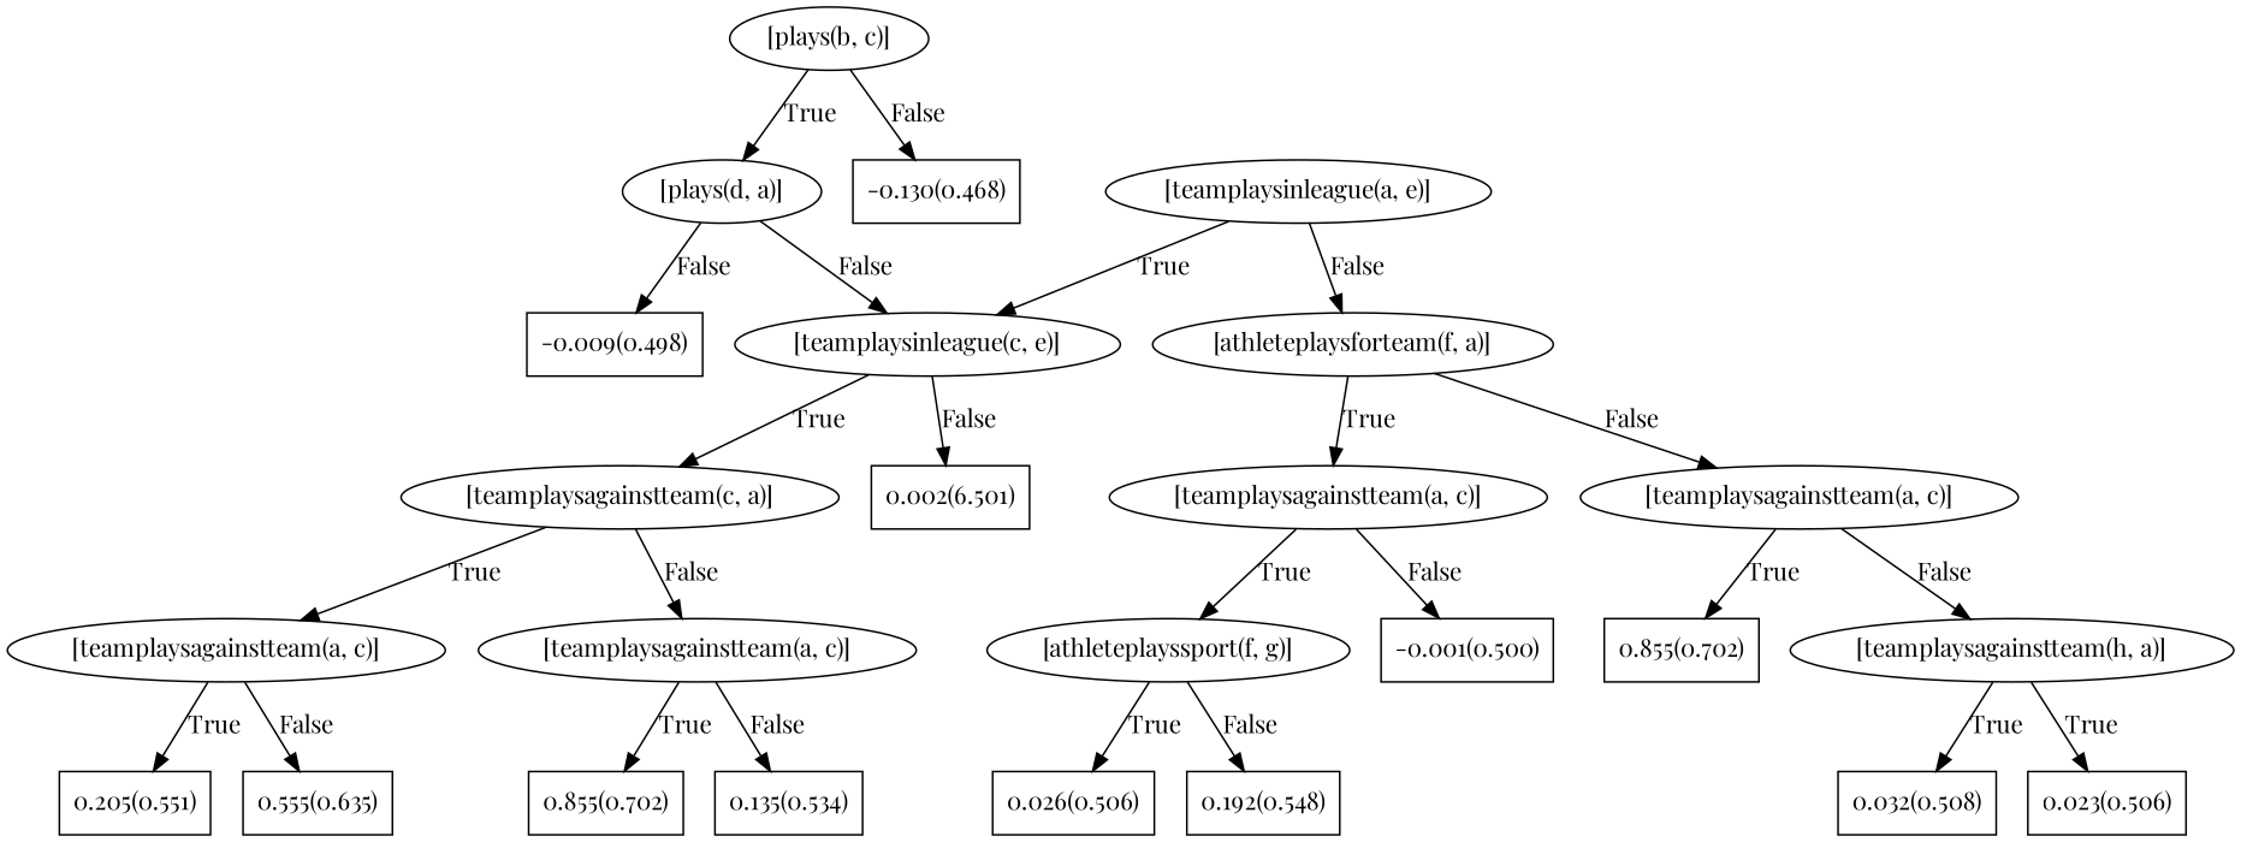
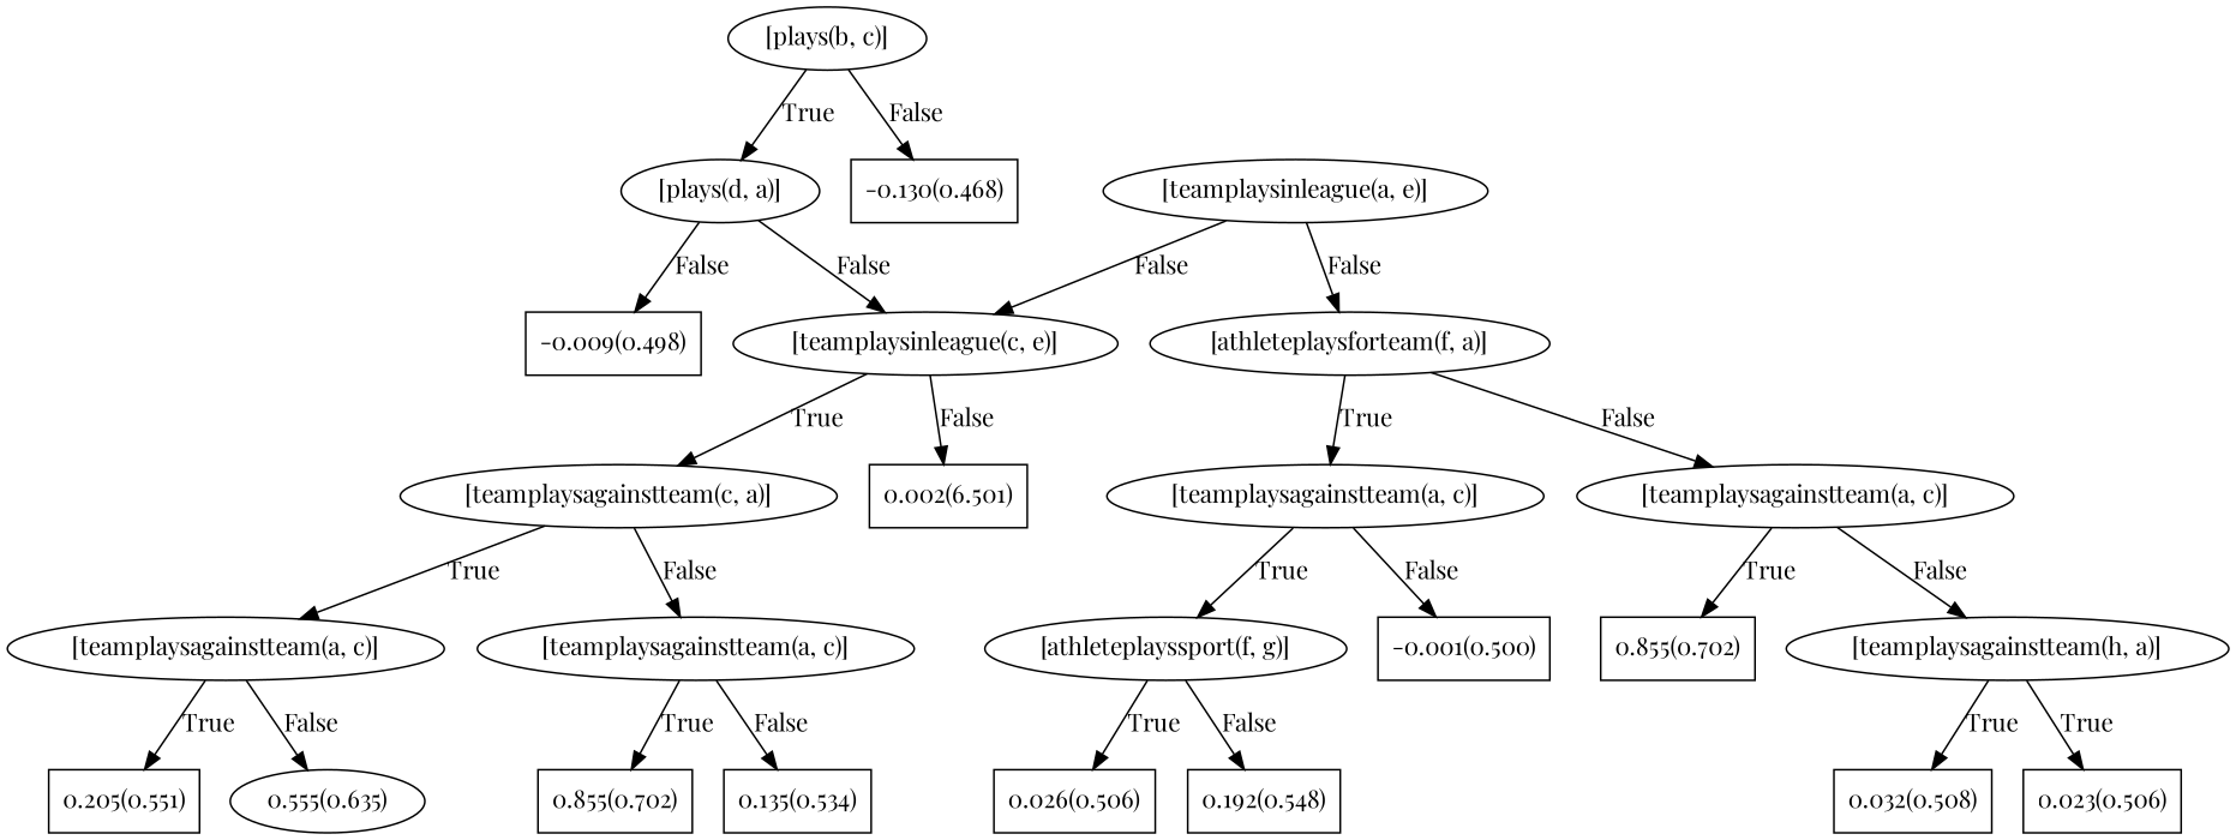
  digraph {
    fontname="Playfair Display"
    node [fontname="Playfair Display" shape=box]
    edge [fontname="Playfair Display"]
    n1 [label="[plays(b, c)]" shape=""]
    n2 [label="[plays(d, a)]" shape=""]
    n3 [label="-0.130(0.468)"]
    n4 [label="-0.009(0.498)"]
    n5 [label="[teamplaysinleague(c, e)]" shape=""]
    n6 [label="[teamplaysinleague(a, e)]" shape=""]
    n7 [label="[athleteplaysforteam(f, a)]" shape=""]
    n8 [label="[teamplaysagainstteam(c, a)]" shape=""]
    n9 [label="0.002(6.501)"]
    n10 [label="[teamplaysagainstteam(a, c)]" shape=""]
    n11 [label="[teamplaysagainstteam(a, c)]" shape=""]
    n12 [label="[teamplaysagainstteam(a, c)]" shape=""]
    n13 [label="[teamplaysagainstteam(a, c)]" shape=""]
    n14 [label="[athleteplayssport(f, g)]" shape=""]
    n15 [label="-0.001(0.500)"]
    n16 [label="0.855(0.702)"]
    n17 [label="[teamplaysagainstteam(h, a)]" shape=""]
    n18 [label="0.205(0.551)"]
-   n19 [label="0.555(0.635)"]
+   n19 [label="0.555(0.635)" shape=ellipse]
    n20 [label="0.855(0.702)"]
    n21 [label="0.135(0.534)"]
    n22 [label="0.026(0.506)"]
    n23 [label="0.192(0.548)"]
    n24 [label="0.032(0.508)"]
    n25 [label="0.023(0.506)"]
    n1 -> n2 [label=True]
    n1 -> n3 [label=False]
    n2 -> n4 [label=False]
    n2 -> n5 [label=False]
    n5 -> n8 [label=True]
    n5 -> n9 [label=False]
-   n6 -> n5 [label=True]
+   n6 -> n5 [label=False]
    n6 -> n7 [label=False]
    n7 -> n10 [label=True]
    n7 -> n11 [label=False]
    n8 -> n12 [label=True]
    n8 -> n13 [label=False]
    n10 -> n14 [label=True]
    n10 -> n15 [label=False]
    n11 -> n16 [label=True]
    n11 -> n17 [label=False]
    n12 -> n18 [label=True]
    n12 -> n19 [label=False]
    n13 -> n20 [label=True]
    n13 -> n21 [label=False]
    n14 -> n22 [label=True]
    n14 -> n23 [label=False]
    n17 -> n24 [label=True]
    n17 -> n25 [label=True]
  }
